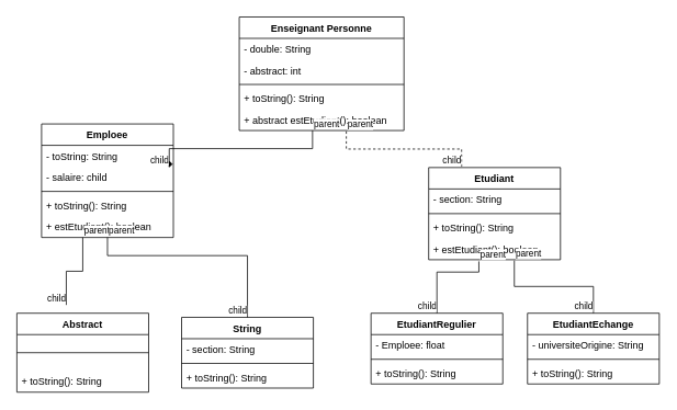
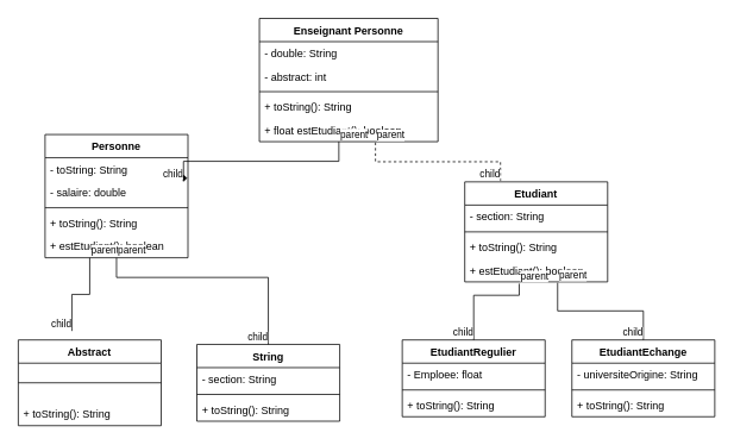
  <mxCell id="0" />
  <mxCell id="1" parent="0" />
  <mxCell id="2" value="Enseignant Personne" style="swimlane;fontStyle=1;align=center;verticalAlign=top;childLayout=stackLayout;horizontal=1;startSize=26;horizontalStack=0;resizeParent=1;resizeParentMax=0;resizeLast=0;collapsible=1;marginBottom=0;" vertex="1" parent="1"><mxGeometry x="290" y="20" width="200" height="138" as="geometry" /></mxCell>
  <mxCell id="3" value="- double: String" style="text;strokeColor=none;fillColor=none;align=left;verticalAlign=top;spacingLeft=4;spacingRight=4;overflow=hidden;rotatable=0;points=[[0,0.5],[1,0.5]];portConstraint=eastwest;" vertex="1" parent="2"><mxGeometry y="26" width="200" height="26" as="geometry" /></mxCell>
  <mxCell id="4" value="- abstract: int" style="text;strokeColor=none;fillColor=none;align=left;verticalAlign=top;spacingLeft=4;spacingRight=4;overflow=hidden;rotatable=0;points=[[0,0.5],[1,0.5]];portConstraint=eastwest;" vertex="1" parent="2"><mxGeometry y="52" width="200" height="26" as="geometry" /></mxCell>
  <mxCell id="5" value="" style="line;strokeWidth=1;fillColor=none;align=left;verticalAlign=middle;spacingTop=-1;spacingLeft=3;spacingRight=3;rotatable=0;labelPosition=right;points=[];portConstraint=eastwest;" vertex="1" parent="2"><mxGeometry y="78" width="200" height="8" as="geometry" /></mxCell>
  <mxCell id="6" value="+ toString(): String" style="text;strokeColor=none;fillColor=none;align=left;verticalAlign=top;spacingLeft=4;spacingRight=4;overflow=hidden;rotatable=0;points=[[0,0.5],[1,0.5]];portConstraint=eastwest;" vertex="1" parent="2"><mxGeometry y="86" width="200" height="26" as="geometry" /></mxCell>
- <mxCell id="7" value="+ abstract estEtudiant(): boolean" style="text;strokeColor=none;fillColor=none;align=left;verticalAlign=top;spacingLeft=4;spacingRight=4;overflow=hidden;rotatable=0;points=[[0,0.5],[1,0.5]];portConstraint=eastwest;" vertex="1" parent="2"><mxGeometry y="112" width="200" height="26" as="geometry" /></mxCell>
- <mxCell id="8" value="Emploee" style="swimlane;fontStyle=1;align=center;verticalAlign=top;childLayout=stackLayout;horizontal=1;startSize=26;horizontalStack=0;resizeParent=1;resizeParentMax=0;resizeLast=0;collapsible=1;marginBottom=0;" vertex="1" parent="1"><mxGeometry x="50" y="150" width="160" height="138" as="geometry" /></mxCell>
+ <mxCell id="7" value="+ float estEtudiant(): boolean" style="text;strokeColor=none;fillColor=none;align=left;verticalAlign=top;spacingLeft=4;spacingRight=4;overflow=hidden;rotatable=0;points=[[0,0.5],[1,0.5]];portConstraint=eastwest;" vertex="1" parent="2"><mxGeometry y="112" width="200" height="26" as="geometry" /></mxCell>
+ <mxCell id="8" value="Personne" style="swimlane;fontStyle=1;align=center;verticalAlign=top;childLayout=stackLayout;horizontal=1;startSize=26;horizontalStack=0;resizeParent=1;resizeParentMax=0;resizeLast=0;collapsible=1;marginBottom=0;" vertex="1" parent="1"><mxGeometry x="50" y="150" width="160" height="138" as="geometry" /></mxCell>
  <mxCell id="9" value="- toString: String" style="text;strokeColor=none;fillColor=none;align=left;verticalAlign=top;spacingLeft=4;spacingRight=4;overflow=hidden;rotatable=0;points=[[0,0.5],[1,0.5]];portConstraint=eastwest;" vertex="1" parent="8"><mxGeometry y="26" width="160" height="26" as="geometry" /></mxCell>
- <mxCell id="10" value="- salaire: child" style="text;strokeColor=none;fillColor=none;align=left;verticalAlign=top;spacingLeft=4;spacingRight=4;overflow=hidden;rotatable=0;points=[[0,0.5],[1,0.5]];portConstraint=eastwest;" vertex="1" parent="8"><mxGeometry y="52" width="160" height="26" as="geometry" /></mxCell>
+ <mxCell id="10" value="- salaire: double" style="text;strokeColor=none;fillColor=none;align=left;verticalAlign=top;spacingLeft=4;spacingRight=4;overflow=hidden;rotatable=0;points=[[0,0.5],[1,0.5]];portConstraint=eastwest;" vertex="1" parent="8"><mxGeometry y="52" width="160" height="26" as="geometry" /></mxCell>
  <mxCell id="11" value="" style="line;strokeWidth=1;fillColor=none;align=left;verticalAlign=middle;spacingTop=-1;spacingLeft=3;spacingRight=3;rotatable=0;labelPosition=right;points=[];portConstraint=eastwest;" vertex="1" parent="8"><mxGeometry y="78" width="160" height="8" as="geometry" /></mxCell>
  <mxCell id="12" value="+ toString(): String" style="text;strokeColor=none;fillColor=none;align=left;verticalAlign=top;spacingLeft=4;spacingRight=4;overflow=hidden;rotatable=0;points=[[0,0.5],[1,0.5]];portConstraint=eastwest;" vertex="1" parent="8"><mxGeometry y="86" width="160" height="26" as="geometry" /></mxCell>
  <mxCell id="13" value="+ estEtudiant(): boolean" style="text;strokeColor=none;fillColor=none;align=left;verticalAlign=top;spacingLeft=4;spacingRight=4;overflow=hidden;rotatable=0;points=[[0,0.5],[1,0.5]];portConstraint=eastwest;" vertex="1" parent="8"><mxGeometry y="112" width="160" height="26" as="geometry" /></mxCell>
  <mxCell id="14" value="Etudiant" style="swimlane;fontStyle=1;align=center;verticalAlign=top;childLayout=stackLayout;horizontal=1;startSize=26;horizontalStack=0;resizeParent=1;resizeParentMax=0;resizeLast=0;collapsible=1;marginBottom=0;" vertex="1" parent="1"><mxGeometry x="520" y="203" width="160" height="112" as="geometry" /></mxCell>
  <mxCell id="15" value="- section: String" style="text;strokeColor=none;fillColor=none;align=left;verticalAlign=top;spacingLeft=4;spacingRight=4;overflow=hidden;rotatable=0;points=[[0,0.5],[1,0.5]];portConstraint=eastwest;" vertex="1" parent="14"><mxGeometry y="26" width="160" height="26" as="geometry" /></mxCell>
  <mxCell id="16" value="" style="line;strokeWidth=1;fillColor=none;align=left;verticalAlign=middle;spacingTop=-1;spacingLeft=3;spacingRight=3;rotatable=0;labelPosition=right;points=[];portConstraint=eastwest;" vertex="1" parent="14"><mxGeometry y="52" width="160" height="8" as="geometry" /></mxCell>
  <mxCell id="17" value="+ toString(): String" style="text;strokeColor=none;fillColor=none;align=left;verticalAlign=top;spacingLeft=4;spacingRight=4;overflow=hidden;rotatable=0;points=[[0,0.5],[1,0.5]];portConstraint=eastwest;" vertex="1" parent="14"><mxGeometry y="60" width="160" height="26" as="geometry" /></mxCell>
  <mxCell id="18" value="+ estEtudiant(): boolean" style="text;strokeColor=none;fillColor=none;align=left;verticalAlign=top;spacingLeft=4;spacingRight=4;overflow=hidden;rotatable=0;points=[[0,0.5],[1,0.5]];portConstraint=eastwest;" vertex="1" parent="14"><mxGeometry y="86" width="160" height="26" as="geometry" /></mxCell>
  <mxCell id="19" value="Abstract" style="swimlane;fontStyle=1;align=center;verticalAlign=top;childLayout=stackLayout;horizontal=1;startSize=26;horizontalStack=0;resizeParent=1;resizeParentMax=0;resizeLast=0;collapsible=1;marginBottom=0;" vertex="1" parent="1"><mxGeometry x="20" y="380" width="160" height="96" as="geometry" /></mxCell>
  <mxCell id="20" value="" style="line;strokeWidth=1;fillColor=none;align=left;verticalAlign=middle;spacingTop=-1;spacingLeft=3;spacingRight=3;rotatable=0;labelPosition=right;points=[];portConstraint=eastwest;" vertex="1" parent="19"><mxGeometry y="26" width="160" height="44" as="geometry" /></mxCell>
  <mxCell id="21" value="+ toString(): String" style="text;strokeColor=none;fillColor=none;align=left;verticalAlign=top;spacingLeft=4;spacingRight=4;overflow=hidden;rotatable=0;points=[[0,0.5],[1,0.5]];portConstraint=eastwest;" vertex="1" parent="19"><mxGeometry y="70" width="160" height="26" as="geometry" /></mxCell>
  <mxCell id="22" value="String" style="swimlane;fontStyle=1;align=center;verticalAlign=top;childLayout=stackLayout;horizontal=1;startSize=26;horizontalStack=0;resizeParent=1;resizeParentMax=0;resizeLast=0;collapsible=1;marginBottom=0;" vertex="1" parent="1"><mxGeometry x="220" y="385" width="160" height="86" as="geometry" /></mxCell>
  <mxCell id="23" value="- section: String" style="text;strokeColor=none;fillColor=none;align=left;verticalAlign=top;spacingLeft=4;spacingRight=4;overflow=hidden;rotatable=0;points=[[0,0.5],[1,0.5]];portConstraint=eastwest;" vertex="1" parent="22"><mxGeometry y="26" width="160" height="26" as="geometry" /></mxCell>
  <mxCell id="24" value="" style="line;strokeWidth=1;fillColor=none;align=left;verticalAlign=middle;spacingTop=-1;spacingLeft=3;spacingRight=3;rotatable=0;labelPosition=right;points=[];portConstraint=eastwest;" vertex="1" parent="22"><mxGeometry y="52" width="160" height="8" as="geometry" /></mxCell>
  <mxCell id="25" value="+ toString(): String" style="text;strokeColor=none;fillColor=none;align=left;verticalAlign=top;spacingLeft=4;spacingRight=4;overflow=hidden;rotatable=0;points=[[0,0.5],[1,0.5]];portConstraint=eastwest;" vertex="1" parent="22"><mxGeometry y="60" width="160" height="26" as="geometry" /></mxCell>
  <mxCell id="26" value="EtudiantEchange" style="swimlane;fontStyle=1;align=center;verticalAlign=top;childLayout=stackLayout;horizontal=1;startSize=26;horizontalStack=0;resizeParent=1;resizeParentMax=0;resizeLast=0;collapsible=1;marginBottom=0;" vertex="1" parent="1"><mxGeometry x="640" y="380" width="160" height="86" as="geometry" /></mxCell>
  <mxCell id="27" value="- universiteOrigine: String" style="text;strokeColor=none;fillColor=none;align=left;verticalAlign=top;spacingLeft=4;spacingRight=4;overflow=hidden;rotatable=0;points=[[0,0.5],[1,0.5]];portConstraint=eastwest;" vertex="1" parent="26"><mxGeometry y="26" width="160" height="26" as="geometry" /></mxCell>
  <mxCell id="28" value="" style="line;strokeWidth=1;fillColor=none;align=left;verticalAlign=middle;spacingTop=-1;spacingLeft=3;spacingRight=3;rotatable=0;labelPosition=right;points=[];portConstraint=eastwest;" vertex="1" parent="26"><mxGeometry y="52" width="160" height="8" as="geometry" /></mxCell>
  <mxCell id="29" value="+ toString(): String" style="text;strokeColor=none;fillColor=none;align=left;verticalAlign=top;spacingLeft=4;spacingRight=4;overflow=hidden;rotatable=0;points=[[0,0.5],[1,0.5]];portConstraint=eastwest;" vertex="1" parent="26"><mxGeometry y="60" width="160" height="26" as="geometry" /></mxCell>
  <mxCell id="30" value="EtudiantRegulier" style="swimlane;fontStyle=1;align=center;verticalAlign=top;childLayout=stackLayout;horizontal=1;startSize=26;horizontalStack=0;resizeParent=1;resizeParentMax=0;resizeLast=0;collapsible=1;marginBottom=0;" vertex="1" parent="1"><mxGeometry x="450" y="380" width="160" height="86" as="geometry" /></mxCell>
  <mxCell id="31" value="- Emploee: float" style="text;strokeColor=none;fillColor=none;align=left;verticalAlign=top;spacingLeft=4;spacingRight=4;overflow=hidden;rotatable=0;points=[[0,0.5],[1,0.5]];portConstraint=eastwest;" vertex="1" parent="30"><mxGeometry y="26" width="160" height="26" as="geometry" /></mxCell>
  <mxCell id="32" value="" style="line;strokeWidth=1;fillColor=none;align=left;verticalAlign=middle;spacingTop=-1;spacingLeft=3;spacingRight=3;rotatable=0;labelPosition=right;points=[];portConstraint=eastwest;" vertex="1" parent="30"><mxGeometry y="52" width="160" height="8" as="geometry" /></mxCell>
  <mxCell id="33" value="+ toString(): String" style="text;strokeColor=none;fillColor=none;align=left;verticalAlign=top;spacingLeft=4;spacingRight=4;overflow=hidden;rotatable=0;points=[[0,0.5],[1,0.5]];portConstraint=eastwest;" vertex="1" parent="30"><mxGeometry y="60" width="160" height="26" as="geometry" /></mxCell>
  <mxCell id="34" value="" style="endArrow=none;html=1;edgeStyle=orthogonalEdgeStyle;rounded=0;entryX=0.25;entryY=0;entryDx=0;entryDy=0;exitX=0.65;exitY=1.038;exitDx=0;exitDy=0;exitPerimeter=0;dashed=1;" edge="1" parent="1" source="7" target="14"><mxGeometry relative="1" as="geometry"><mxPoint x="320" y="340" as="sourcePoint" /><mxPoint x="480" y="340" as="targetPoint" /></mxGeometry></mxCell>
  <mxCell id="35" value="parent" style="edgeLabel;resizable=0;html=1;align=left;verticalAlign=bottom;" connectable="0" vertex="1" parent="34"><mxGeometry x="-1" relative="1" as="geometry" /></mxCell>
  <mxCell id="36" value="child" style="edgeLabel;resizable=0;html=1;align=right;verticalAlign=bottom;" connectable="0" vertex="1" parent="34"><mxGeometry x="1" relative="1" as="geometry" /></mxCell>
  <mxCell id="37" value="" style="endArrow=diamond;html=1;edgeStyle=orthogonalEdgeStyle;rounded=0;entryX=0.969;entryY=0.038;entryDx=0;entryDy=0;entryPerimeter=0;exitX=0.445;exitY=1;exitDx=0;exitDy=0;exitPerimeter=0;" edge="1" parent="1" source="7" target="10"><mxGeometry relative="1" as="geometry"><mxPoint x="320" y="340" as="sourcePoint" /><mxPoint x="480" y="340" as="targetPoint" /></mxGeometry></mxCell>
  <mxCell id="38" value="parent" style="edgeLabel;resizable=0;html=1;align=left;verticalAlign=bottom;" connectable="0" vertex="1" parent="37"><mxGeometry x="-1" relative="1" as="geometry" /></mxCell>
  <mxCell id="39" value="child" style="edgeLabel;resizable=0;html=1;align=right;verticalAlign=bottom;" connectable="0" vertex="1" parent="37"><mxGeometry x="1" relative="1" as="geometry" /></mxCell>
  <mxCell id="40" value="" style="endArrow=none;html=1;edgeStyle=orthogonalEdgeStyle;rounded=0;" edge="1" parent="1" source="13"><mxGeometry relative="1" as="geometry"><mxPoint x="320" y="340" as="sourcePoint" /><mxPoint x="80" y="370" as="targetPoint" /><Array as="points"><mxPoint x="100" y="329" /><mxPoint x="80" y="329" /></Array></mxGeometry></mxCell>
  <mxCell id="41" value="parent" style="edgeLabel;resizable=0;html=1;align=left;verticalAlign=bottom;" connectable="0" vertex="1" parent="40"><mxGeometry x="-1" relative="1" as="geometry" /></mxCell>
  <mxCell id="42" value="child" style="edgeLabel;resizable=0;html=1;align=right;verticalAlign=bottom;" connectable="0" vertex="1" parent="40"><mxGeometry x="1" relative="1" as="geometry" /></mxCell>
  <mxCell id="43" value="" style="endArrow=none;html=1;edgeStyle=orthogonalEdgeStyle;rounded=0;" edge="1" parent="1" source="13" target="22"><mxGeometry relative="1" as="geometry"><mxPoint x="320" y="340" as="sourcePoint" /><mxPoint x="480" y="340" as="targetPoint" /><Array as="points"><mxPoint x="130" y="310" /><mxPoint x="300" y="310" /></Array></mxGeometry></mxCell>
  <mxCell id="44" value="parent" style="edgeLabel;resizable=0;html=1;align=left;verticalAlign=bottom;" connectable="0" vertex="1" parent="43"><mxGeometry x="-1" relative="1" as="geometry" /></mxCell>
  <mxCell id="45" value="child" style="edgeLabel;resizable=0;html=1;align=right;verticalAlign=bottom;" connectable="0" vertex="1" parent="43"><mxGeometry x="1" relative="1" as="geometry" /></mxCell>
  <mxCell id="46" value="" style="endArrow=none;html=1;edgeStyle=orthogonalEdgeStyle;rounded=0;exitX=0.381;exitY=1.077;exitDx=0;exitDy=0;exitPerimeter=0;" edge="1" parent="1" source="18" target="30"><mxGeometry relative="1" as="geometry"><mxPoint x="320" y="340" as="sourcePoint" /><mxPoint x="480" y="340" as="targetPoint" /><Array as="points"><mxPoint x="581" y="330" /><mxPoint x="530" y="330" /></Array></mxGeometry></mxCell>
  <mxCell id="47" value="parent" style="edgeLabel;resizable=0;html=1;align=left;verticalAlign=bottom;" connectable="0" vertex="1" parent="46"><mxGeometry x="-1" relative="1" as="geometry" /></mxCell>
  <mxCell id="48" value="child" style="edgeLabel;resizable=0;html=1;align=right;verticalAlign=bottom;" connectable="0" vertex="1" parent="46"><mxGeometry x="1" relative="1" as="geometry" /></mxCell>
  <mxCell id="49" value="" style="endArrow=none;html=1;edgeStyle=orthogonalEdgeStyle;rounded=0;exitX=0.65;exitY=1.038;exitDx=0;exitDy=0;exitPerimeter=0;entryX=0.5;entryY=0;entryDx=0;entryDy=0;" edge="1" parent="1" source="18" target="26"><mxGeometry relative="1" as="geometry"><mxPoint x="320" y="340" as="sourcePoint" /><mxPoint x="480" y="340" as="targetPoint" /></mxGeometry></mxCell>
  <mxCell id="50" value="parent" style="edgeLabel;resizable=0;html=1;align=left;verticalAlign=bottom;" connectable="0" vertex="1" parent="49"><mxGeometry x="-1" relative="1" as="geometry" /></mxCell>
  <mxCell id="51" value="child" style="edgeLabel;resizable=0;html=1;align=right;verticalAlign=bottom;" connectable="0" vertex="1" parent="49"><mxGeometry x="1" relative="1" as="geometry" /></mxCell>
